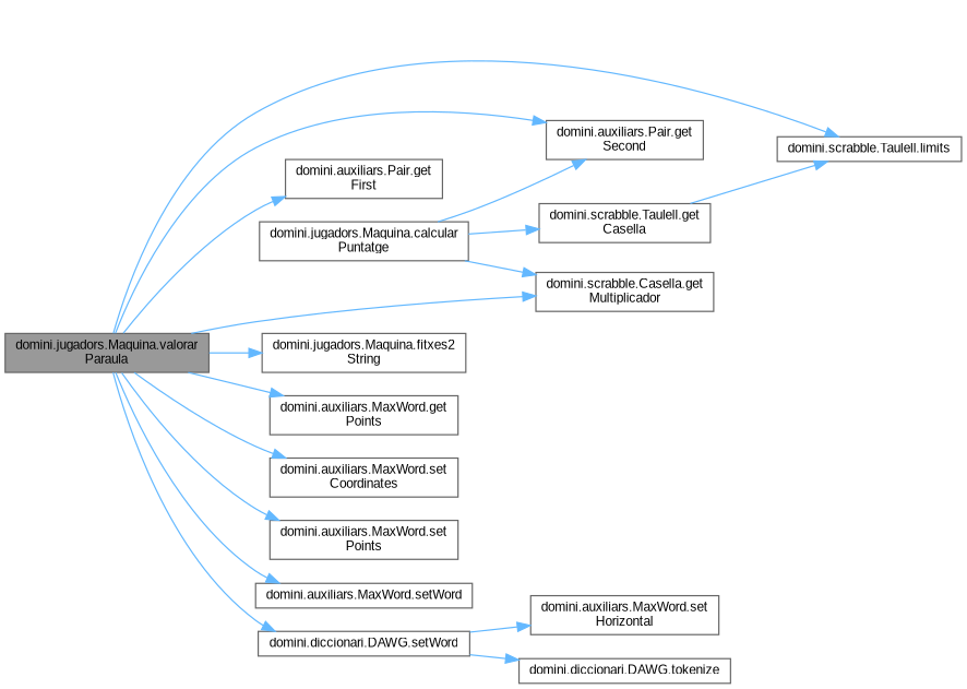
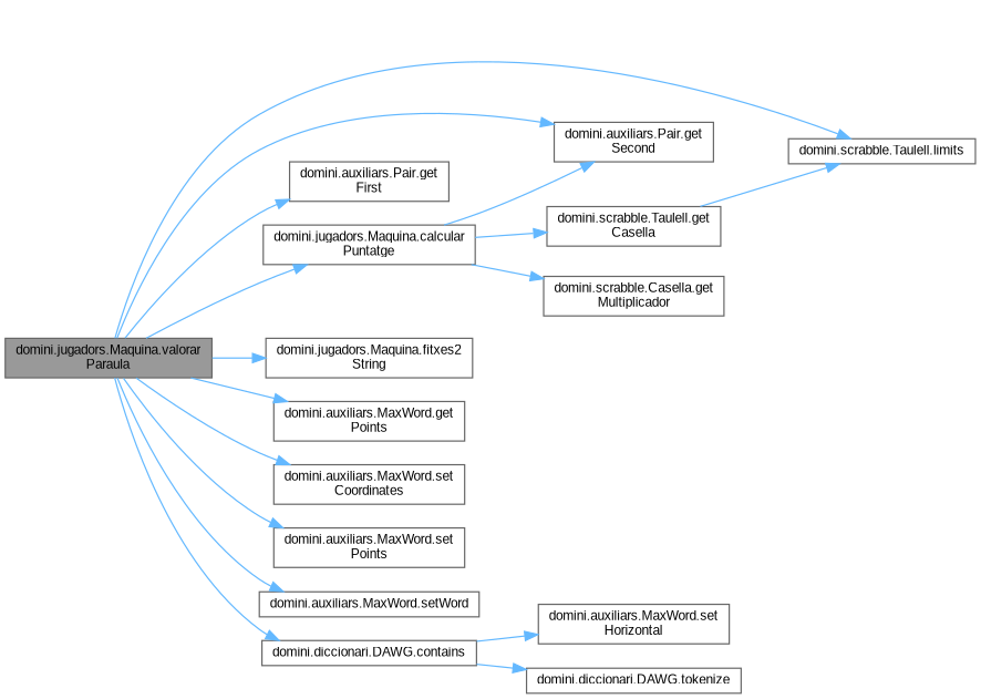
  digraph {
    fontname="Liberation Sans"
    rankdir=LR
    node [color=grey40 fillcolor=white fontname="Liberation Sans" fontsize=10 shape=box style=filled]
    edge [color=steelblue1 fontname="Liberation Sans" fontsize=10 labelfontname=Helvetica labelfontsize=10 style=solid]
    n1 [color=gray40 fillcolor=grey60 fontcolor=black height=0.2 label="domini.jugadors.Maquina.valorar\lParaula" width=0.4]
    n2 [height=0.2 label="domini.jugadors.Maquina.calcular\lPuntatge" width=0.4]
    n3 [height=0.2 label="domini.scrabble.Taulell.limits" width=0.4]
    n4 [height=0.2 label="domini.auxiliars.Pair.get\lFirst" width=0.4]
    n5 [height=0.2 label="domini.auxiliars.Pair.get\lSecond" width=0.4]
-   n6 [height=0.2 label="domini.diccionari.DAWG.setWord" width=0.4]
+   n6 [height=0.2 label="domini.diccionari.DAWG.contains" width=0.4]
    n7 [height=0.2 label="domini.jugadors.Maquina.fitxes2\lString" width=0.4]
    n8 [height=0.2 label="domini.auxiliars.MaxWord.get\lPoints" width=0.4]
    n9 [height=0.2 label="domini.auxiliars.MaxWord.set\lCoordinates" width=0.4]
    n10 [height=0.2 label="domini.auxiliars.MaxWord.set\lPoints" width=0.4]
    n11 [height=0.2 label="domini.auxiliars.MaxWord.setWord" width=0.4]
    n12 [height=0.2 label="domini.scrabble.Taulell.get\lCasella" width=0.4]
    n13 [height=0.2 label="domini.scrabble.Casella.get\lMultiplicador" width=0.4]
    n14 [height=0.2 label="domini.auxiliars.MaxWord.set\lHorizontal" width=0.4]
    n15 [height=0.2 label="domini.diccionari.DAWG.tokenize" width=0.4]
-   n1 -> n13
+   n1 -> n2
    n1 -> n3
    n1 -> n4
    n1 -> n5
    n1 -> n6
    n1 -> n7
    n1 -> n8
    n1 -> n9
    n1 -> n10
    n1 -> n11
    n2 -> n5
    n2 -> n12
    n2 -> n13
    n6 -> n14
    n6 -> n15
    n12 -> n3
  }
